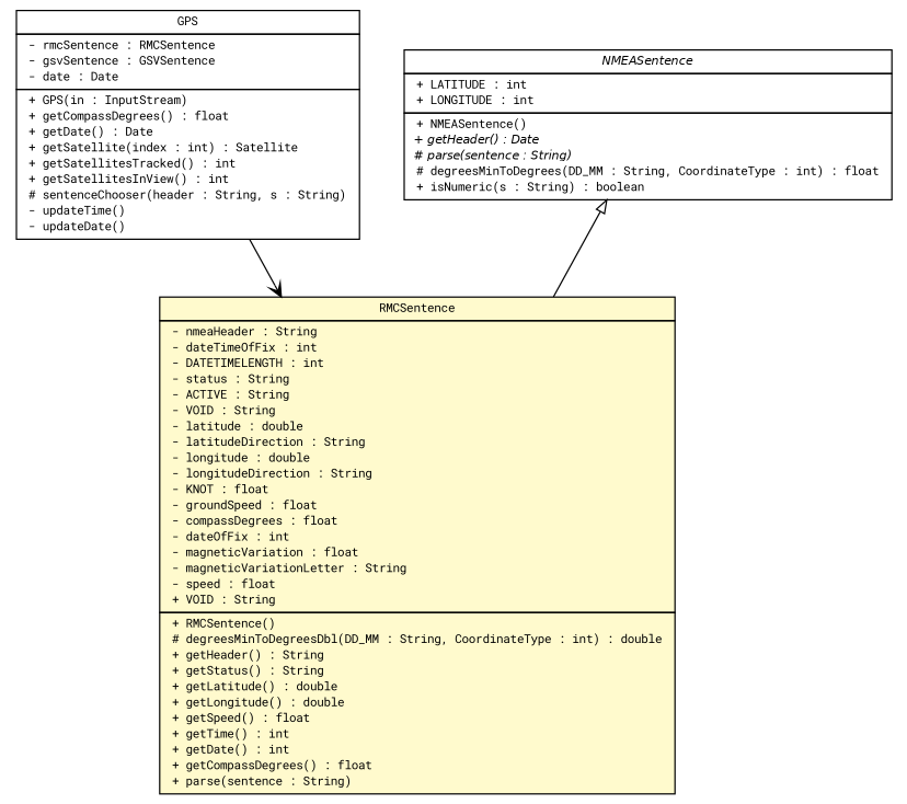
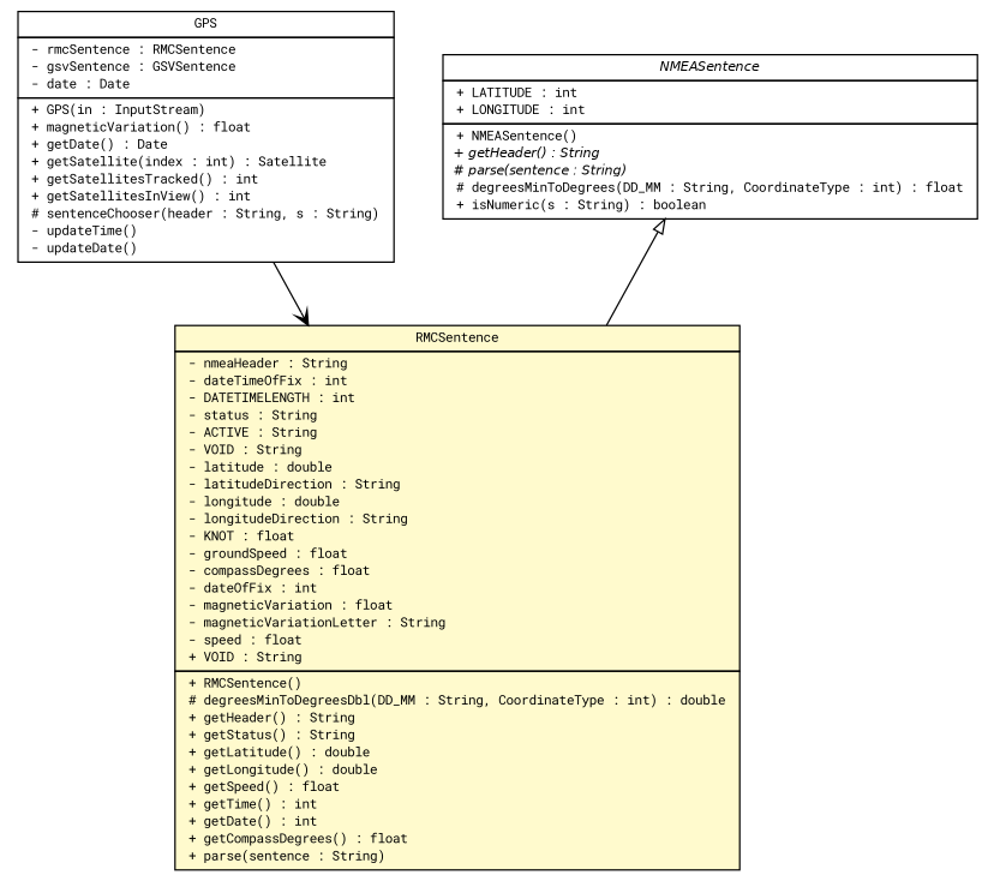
  digraph {
    fontname="Roboto Mono"
    nodesep=0.25
    ranksep=0.5
    node [fontcolor=black fontname="Roboto Mono" fontsize=9.0 shape=plaintext]
    edge [fontname="Roboto Mono" headport=p labelfontname=Helvetica labelfontsize=10 tailport=p]
-   n1 [label=<<table title="lejos.hardware.gps.GPS" border="0" cellborder="1" cellspacing="0" cellpadding="2" port="p" href="./GPS.html"> 		<tr><td><table border="0" cellspacing="0" cellpadding="1"> <tr><td align="center" balign="center"> GPS </td></tr> 		</table></td></tr> 		<tr><td><table border="0" cellspacing="0" cellpadding="1"> <tr><td align="left" balign="left"> - rmcSentence : RMCSentence </td></tr> <tr><td align="left" balign="left"> - gsvSentence : GSVSentence </td></tr> <tr><td align="left" balign="left"> - date : Date </td></tr> 		</table></td></tr> 		<tr><td><table border="0" cellspacing="0" cellpadding="1"> <tr><td align="left" balign="left"> + GPS(in : InputStream) </td></tr> <tr><td align="left" balign="left"> + getCompassDegrees() : float </td></tr> <tr><td align="left" balign="left"> + getDate() : Date </td></tr> <tr><td align="left" balign="left"> + getSatellite(index : int) : Satellite </td></tr> <tr><td align="left" balign="left"> + getSatellitesTracked() : int </td></tr> <tr><td align="left" balign="left"> + getSatellitesInView() : int </td></tr> <tr><td align="left" balign="left"> # sentenceChooser(header : String, s : String) </td></tr> <tr><td align="left" balign="left"> - updateTime() </td></tr> <tr><td align="left" balign="left"> - updateDate() </td></tr> 		</table></td></tr> 		</table>>]
+   n1 [label=<<table title="lejos.hardware.gps.GPS" border="0" cellborder="1" cellspacing="0" cellpadding="2" port="p" href="./GPS.html"> 		<tr><td><table border="0" cellspacing="0" cellpadding="1"> <tr><td align="center" balign="center"> GPS </td></tr> 		</table></td></tr> 		<tr><td><table border="0" cellspacing="0" cellpadding="1"> <tr><td align="left" balign="left"> - rmcSentence : RMCSentence </td></tr> <tr><td align="left" balign="left"> - gsvSentence : GSVSentence </td></tr> <tr><td align="left" balign="left"> - date : Date </td></tr> 		</table></td></tr> 		<tr><td><table border="0" cellspacing="0" cellpadding="1"> <tr><td align="left" balign="left"> + GPS(in : InputStream) </td></tr> <tr><td align="left" balign="left"> + magneticVariation() : float </td></tr> <tr><td align="left" balign="left"> + getDate() : Date </td></tr> <tr><td align="left" balign="left"> + getSatellite(index : int) : Satellite </td></tr> <tr><td align="left" balign="left"> + getSatellitesTracked() : int </td></tr> <tr><td align="left" balign="left"> + getSatellitesInView() : int </td></tr> <tr><td align="left" balign="left"> # sentenceChooser(header : String, s : String) </td></tr> <tr><td align="left" balign="left"> - updateTime() </td></tr> <tr><td align="left" balign="left"> - updateDate() </td></tr> 		</table></td></tr> 		</table>>]
    n2 [label=<<table title="lejos.hardware.gps.RMCSentence" border="0" cellborder="1" cellspacing="0" cellpadding="2" port="p" bgcolor="lemonChiffon" href="./RMCSentence.html"> 		<tr><td><table border="0" cellspacing="0" cellpadding="1"> <tr><td align="center" balign="center"> RMCSentence </td></tr> 		</table></td></tr> 		<tr><td><table border="0" cellspacing="0" cellpadding="1"> <tr><td align="left" balign="left"> - nmeaHeader : String </td></tr> <tr><td align="left" balign="left"> - dateTimeOfFix : int </td></tr> <tr><td align="left" balign="left"> - DATETIMELENGTH : int </td></tr> <tr><td align="left" balign="left"> - status : String </td></tr> <tr><td align="left" balign="left"> - ACTIVE : String </td></tr> <tr><td align="left" balign="left"> - VOID : String </td></tr> <tr><td align="left" balign="left"> - latitude : double </td></tr> <tr><td align="left" balign="left"> - latitudeDirection : String </td></tr> <tr><td align="left" balign="left"> - longitude : double </td></tr> <tr><td align="left" balign="left"> - longitudeDirection : String </td></tr> <tr><td align="left" balign="left"> - KNOT : float </td></tr> <tr><td align="left" balign="left"> - groundSpeed : float </td></tr> <tr><td align="left" balign="left"> - compassDegrees : float </td></tr> <tr><td align="left" balign="left"> - dateOfFix : int </td></tr> <tr><td align="left" balign="left"> - magneticVariation : float </td></tr> <tr><td align="left" balign="left"> - magneticVariationLetter : String </td></tr> <tr><td align="left" balign="left"> - speed : float </td></tr> <tr><td align="left" balign="left"> + VOID : String </td></tr> 		</table></td></tr> 		<tr><td><table border="0" cellspacing="0" cellpadding="1"> <tr><td align="left" balign="left"> + RMCSentence() </td></tr> <tr><td align="left" balign="left"> # degreesMinToDegreesDbl(DD_MM : String, CoordinateType : int) : double </td></tr> <tr><td align="left" balign="left"> + getHeader() : String </td></tr> <tr><td align="left" balign="left"> + getStatus() : String </td></tr> <tr><td align="left" balign="left"> + getLatitude() : double </td></tr> <tr><td align="left" balign="left"> + getLongitude() : double </td></tr> <tr><td align="left" balign="left"> + getSpeed() : float </td></tr> <tr><td align="left" balign="left"> + getTime() : int </td></tr> <tr><td align="left" balign="left"> + getDate() : int </td></tr> <tr><td align="left" balign="left"> + getCompassDegrees() : float </td></tr> <tr><td align="left" balign="left"> + parse(sentence : String) </td></tr> 		</table></td></tr> 		</table>>]
-   n3 [label=<<table title="lejos.hardware.gps.NMEASentence" border="0" cellborder="1" cellspacing="0" cellpadding="2" port="p" href="./NMEASentence.html"> 		<tr><td><table border="0" cellspacing="0" cellpadding="1"> <tr><td align="center" balign="center"><font face="Helvetica-Oblique"> NMEASentence </font></td></tr> 		</table></td></tr> 		<tr><td><table border="0" cellspacing="0" cellpadding="1"> <tr><td align="left" balign="left"> + LATITUDE : int </td></tr> <tr><td align="left" balign="left"> + LONGITUDE : int </td></tr> 		</table></td></tr> 		<tr><td><table border="0" cellspacing="0" cellpadding="1"> <tr><td align="left" balign="left"> + NMEASentence() </td></tr> <tr><td align="left" balign="left"><font face="Helvetica-Oblique" point-size="9.0"> + getHeader() : Date </font></td></tr> <tr><td align="left" balign="left"><font face="Helvetica-Oblique" point-size="9.0"> # parse(sentence : String) </font></td></tr> <tr><td align="left" balign="left"> # degreesMinToDegrees(DD_MM : String, CoordinateType : int) : float </td></tr> <tr><td align="left" balign="left"> + isNumeric(s : String) : boolean </td></tr> 		</table></td></tr> 		</table>>]
+   n3 [label=<<table title="lejos.hardware.gps.NMEASentence" border="0" cellborder="1" cellspacing="0" cellpadding="2" port="p" href="./NMEASentence.html"> 		<tr><td><table border="0" cellspacing="0" cellpadding="1"> <tr><td align="center" balign="center"><font face="Helvetica-Oblique"> NMEASentence </font></td></tr> 		</table></td></tr> 		<tr><td><table border="0" cellspacing="0" cellpadding="1"> <tr><td align="left" balign="left"> + LATITUDE : int </td></tr> <tr><td align="left" balign="left"> + LONGITUDE : int </td></tr> 		</table></td></tr> 		<tr><td><table border="0" cellspacing="0" cellpadding="1"> <tr><td align="left" balign="left"> + NMEASentence() </td></tr> <tr><td align="left" balign="left"><font face="Helvetica-Oblique" point-size="9.0"> + getHeader() : String </font></td></tr> <tr><td align="left" balign="left"><font face="Helvetica-Oblique" point-size="9.0"> # parse(sentence : String) </font></td></tr> <tr><td align="left" balign="left"> # degreesMinToDegrees(DD_MM : String, CoordinateType : int) : float </td></tr> <tr><td align="left" balign="left"> + isNumeric(s : String) : boolean </td></tr> 		</table></td></tr> 		</table>>]
    n1 -> n2 [arrowhead=open color=black fontcolor=black fontsize=10.0]
    n3 -> n2 [arrowtail=empty dir=back fontsize=10]
  }
